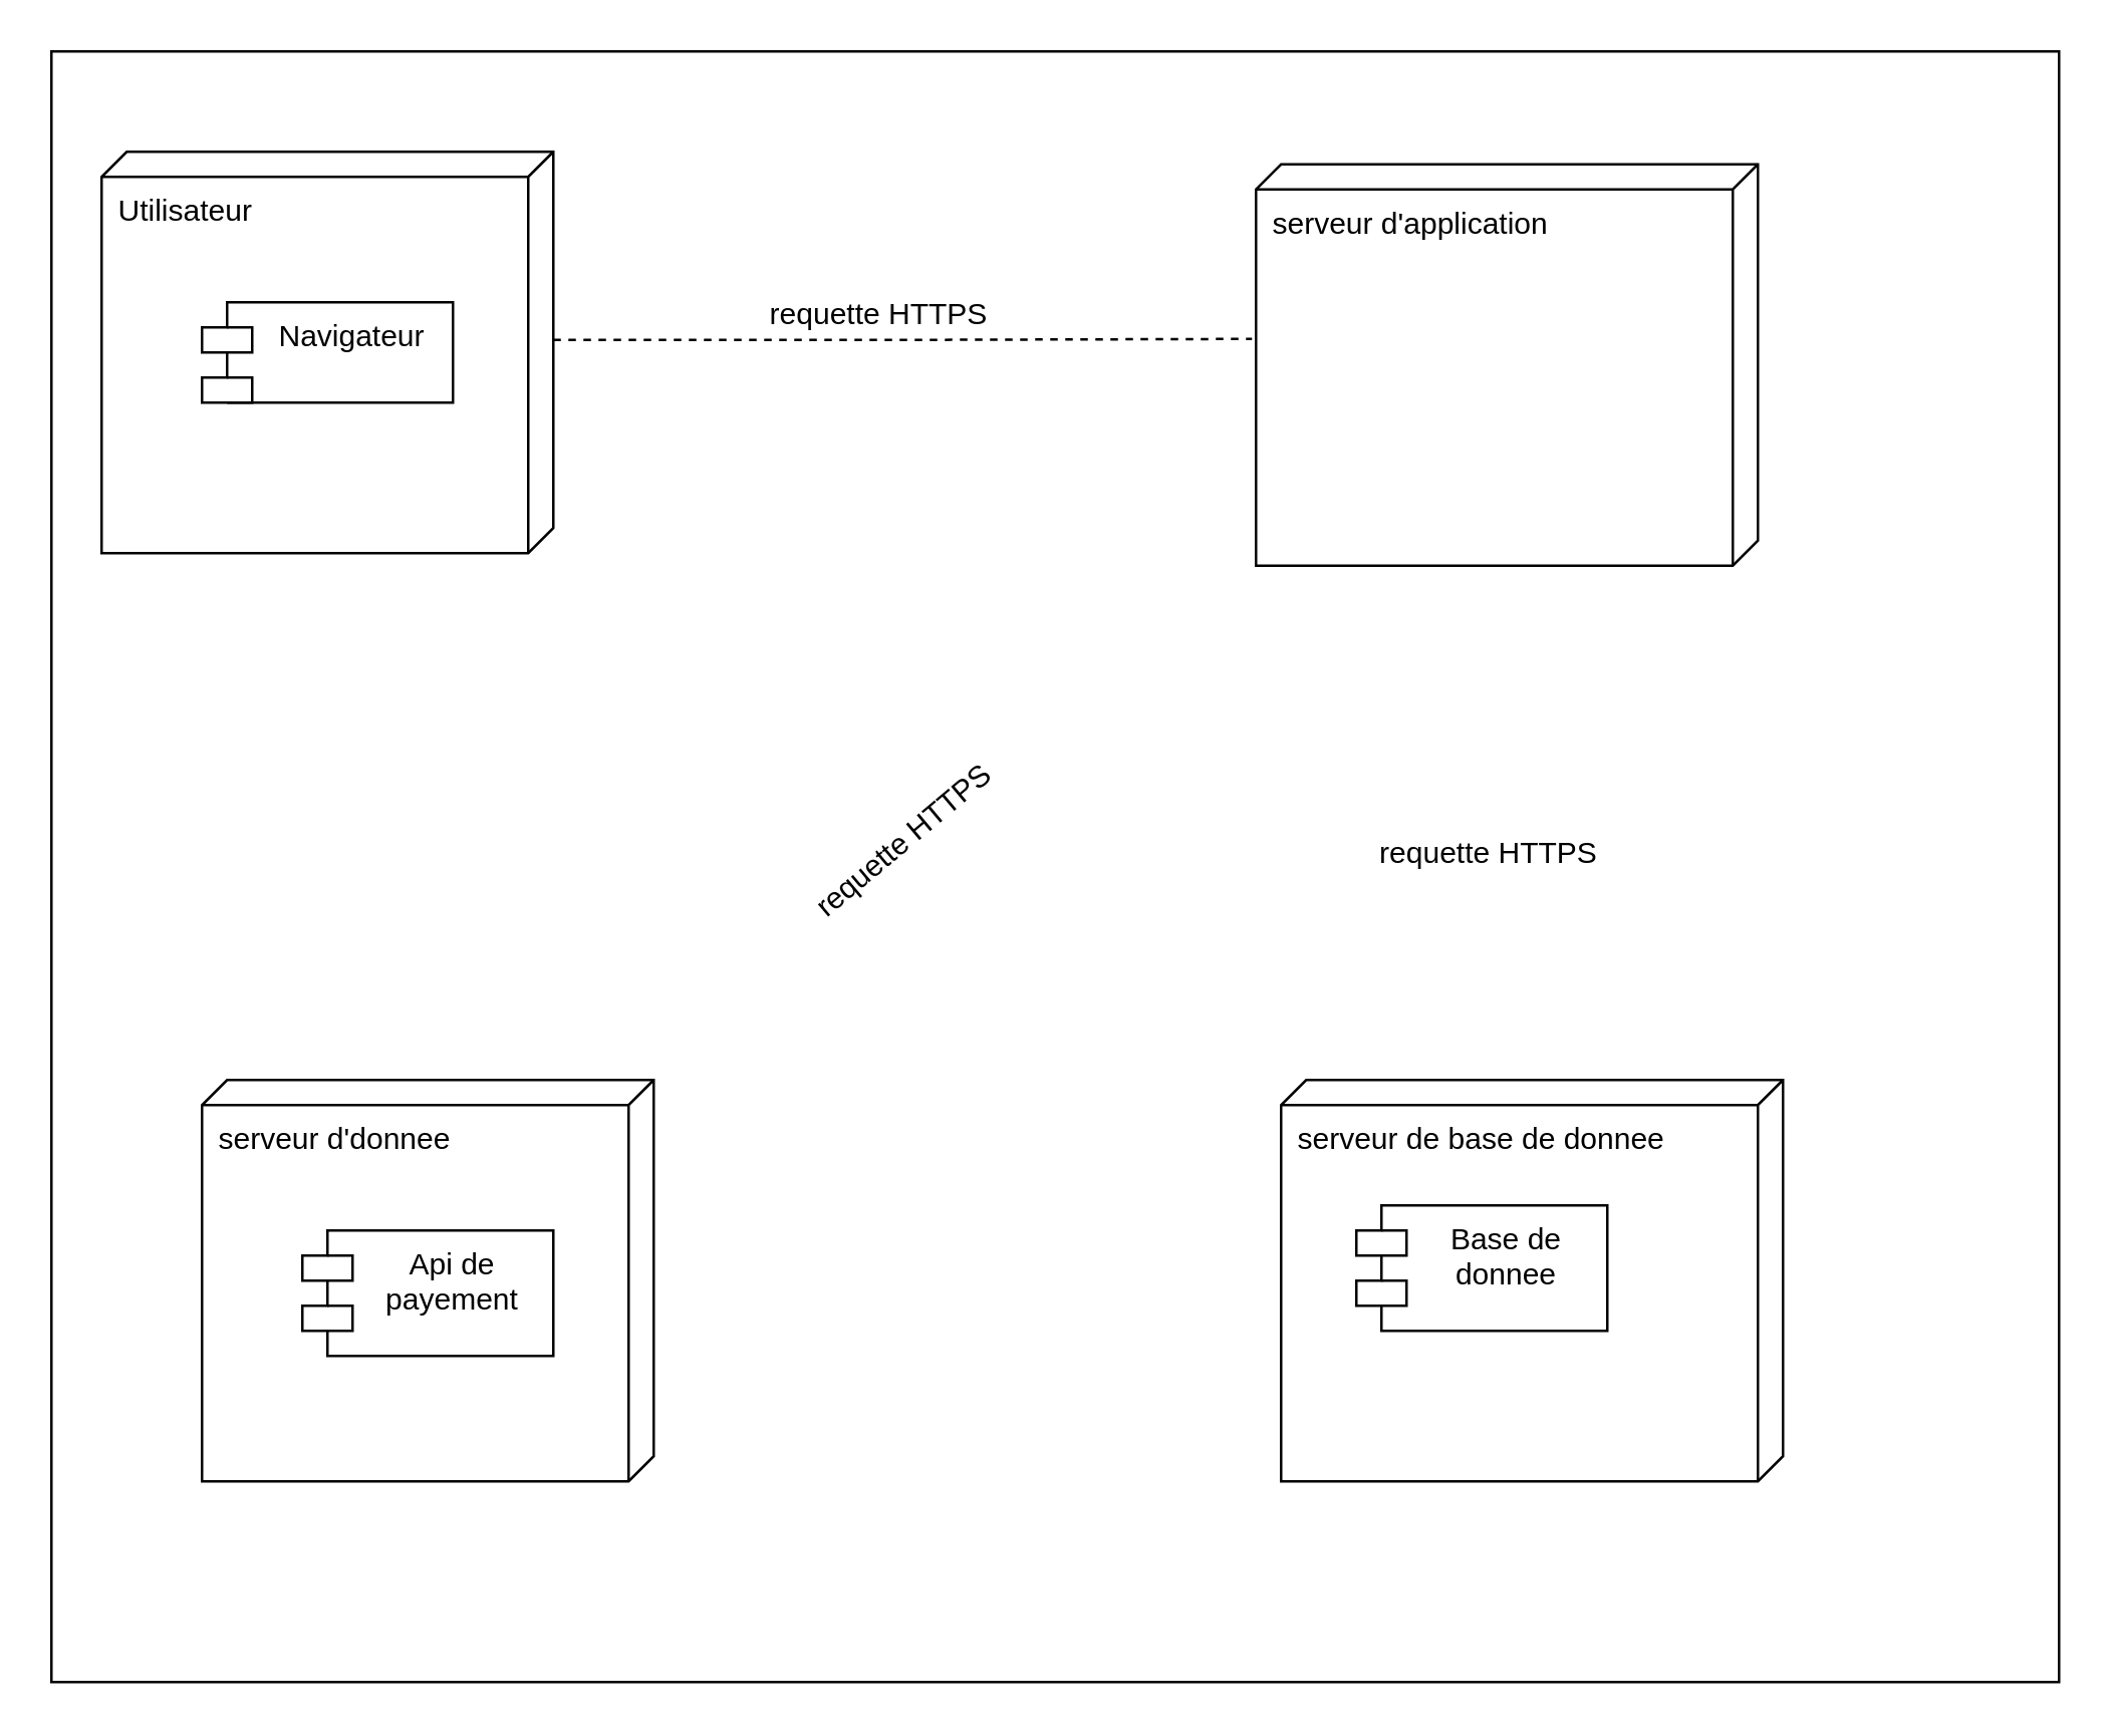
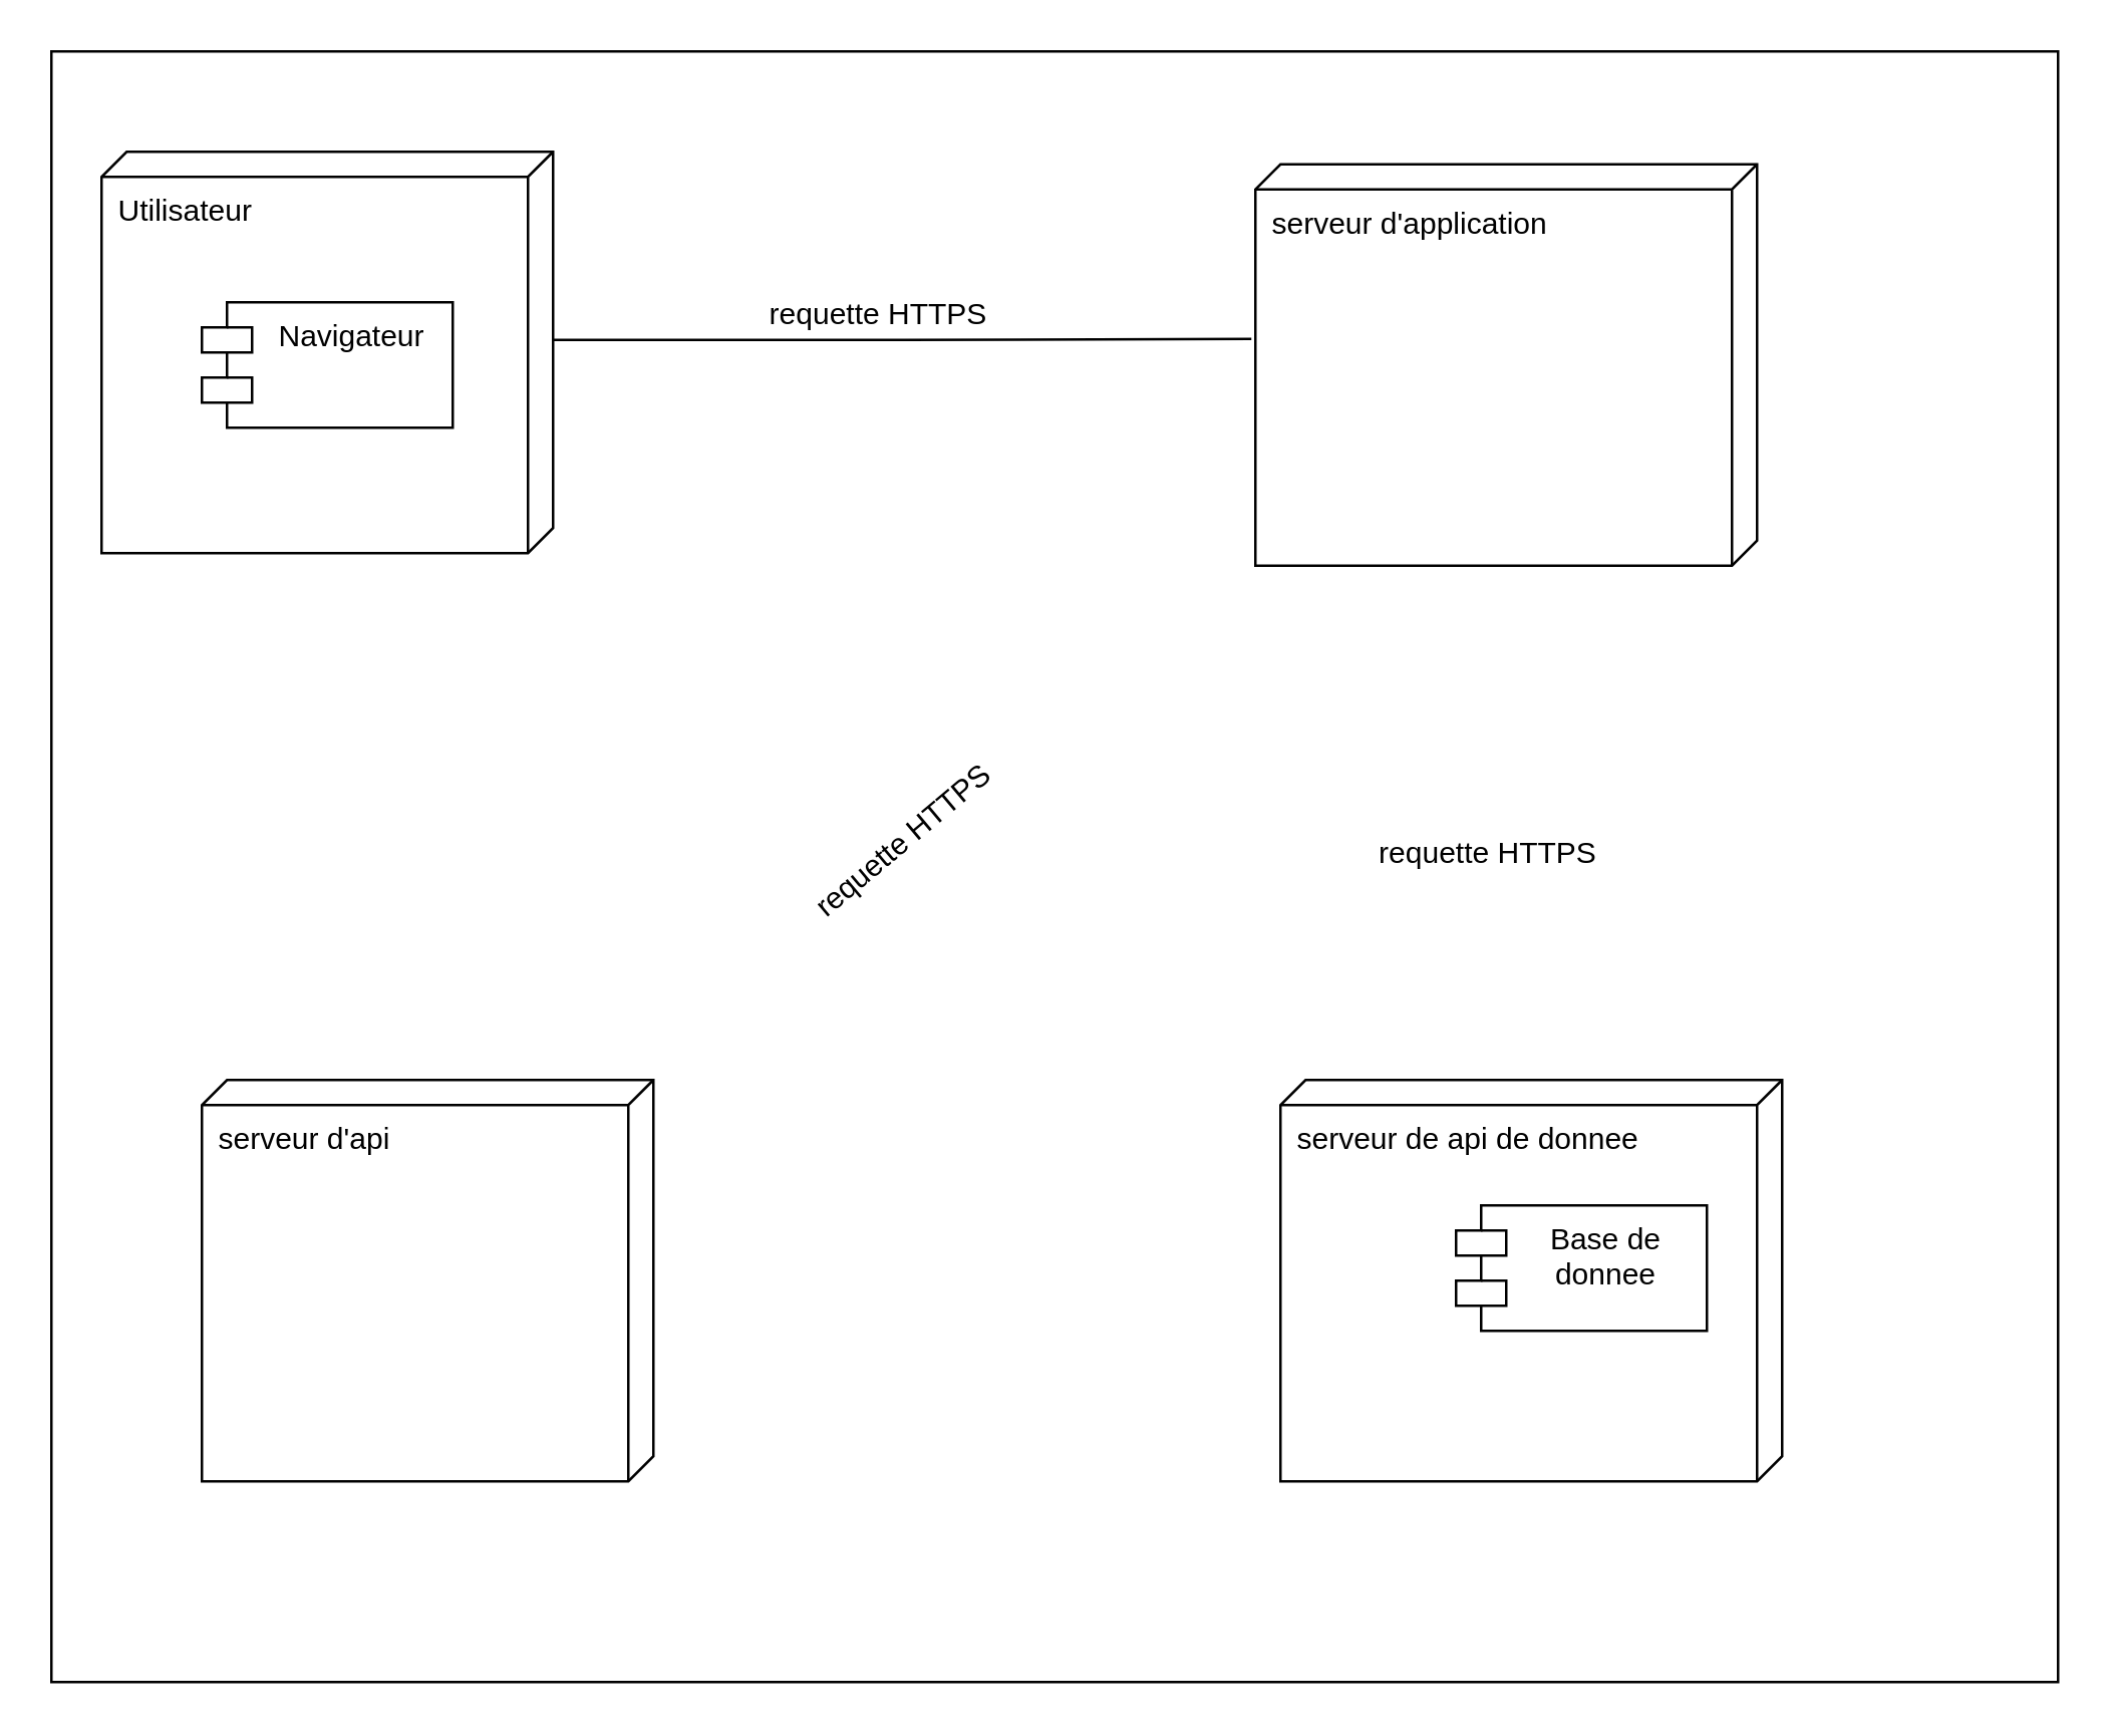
  <mxCell id="0" />
  <mxCell id="1" parent="0" />
  <mxCell id="2" value="" style="rounded=0;whiteSpace=wrap;html=1;" vertex="1" parent="1"><mxGeometry y="20" width="800" height="650" as="geometry" x="20" /></mxCell>
- <mxCell id="3" style="edgeStyle=orthogonalEdgeStyle;rounded=0;orthogonalLoop=1;jettySize=auto;html=1;exitX=0;exitY=0;exitDx=75;exitDy=0;exitPerimeter=0;entryX=0.435;entryY=1.008;entryDx=0;entryDy=0;entryPerimeter=0;endArrow=none;endFill=0;dashed=1;" edge="1" parent="1" source="4" target="5"><mxGeometry relative="1" as="geometry" /></mxCell>
+ <mxCell id="3" style="edgeStyle=orthogonalEdgeStyle;rounded=0;orthogonalLoop=1;jettySize=auto;html=1;exitX=0;exitY=0;exitDx=75;exitDy=0;exitPerimeter=0;entryX=0.435;entryY=1.008;entryDx=0;entryDy=0;entryPerimeter=0;endArrow=none;endFill=0;" edge="1" parent="1" source="4" target="5"><mxGeometry relative="1" as="geometry" /></mxCell>
  <mxCell id="4" value="Utilisateur" style="verticalAlign=top;align=left;shape=cube;size=10;direction=south;fontStyle=0;html=1;boundedLbl=1;spacingLeft=5;whiteSpace=wrap;" vertex="1" parent="1"><mxGeometry x="40" y="60" width="180" height="160" as="geometry" /></mxCell>
  <mxCell id="5" value="serveur d'application" style="verticalAlign=top;align=left;shape=cube;size=10;direction=south;fontStyle=0;html=1;boundedLbl=1;spacingLeft=5;whiteSpace=wrap;" vertex="1" parent="1"><mxGeometry x="500" y="65" width="200" height="160" as="geometry" /></mxCell>
- <mxCell id="6" value="Navigateur" style="shape=module;align=left;spacingLeft=20;align=center;verticalAlign=top;whiteSpace=wrap;html=1;" vertex="1" parent="1"><mxGeometry x="80" y="120" width="100" height="40" as="geometry" /></mxCell>
- <mxCell id="7" value="serveur de base de donnee" style="verticalAlign=top;align=left;shape=cube;size=10;direction=south;fontStyle=0;html=1;boundedLbl=1;spacingLeft=5;whiteSpace=wrap;" vertex="1" parent="1"><mxGeometry x="510" y="430" width="200" height="160" as="geometry" /></mxCell>
- <mxCell id="8" value="Base de donnee" style="shape=module;align=left;spacingLeft=20;align=center;verticalAlign=top;whiteSpace=wrap;html=1;" vertex="1" parent="1"><mxGeometry x="540" y="480" width="100" height="50" as="geometry" /></mxCell>
- <mxCell id="9" value="serveur d'donnee" style="verticalAlign=top;align=left;shape=cube;size=10;direction=south;fontStyle=0;html=1;boundedLbl=1;spacingLeft=5;whiteSpace=wrap;" vertex="1" parent="1"><mxGeometry x="80" y="430" width="180" height="160" as="geometry" /></mxCell>
- <mxCell id="10" value="Api de payement" style="shape=module;align=left;spacingLeft=20;align=center;verticalAlign=top;whiteSpace=wrap;html=1;" vertex="1" parent="1"><mxGeometry x="120" y="490" width="100" height="50" as="geometry" /></mxCell>
+ <mxCell id="6" value="Navigateur" style="shape=module;align=left;spacingLeft=20;align=center;verticalAlign=top;whiteSpace=wrap;html=1;" vertex="1" parent="1"><mxGeometry x="80" y="120" width="100" height="50" as="geometry" /></mxCell>
+ <mxCell id="7" value="serveur de api de donnee" style="verticalAlign=top;align=left;shape=cube;size=10;direction=south;fontStyle=0;html=1;boundedLbl=1;spacingLeft=5;whiteSpace=wrap;" vertex="1" parent="1"><mxGeometry x="510" y="430" width="200" height="160" as="geometry" /></mxCell>
+ <mxCell id="8" value="Base de donnee" style="shape=module;align=left;spacingLeft=20;align=center;verticalAlign=top;whiteSpace=wrap;html=1;" vertex="1" parent="1"><mxGeometry x="580" y="480" width="100" height="50" as="geometry" /></mxCell>
+ <mxCell id="9" value="serveur d'api" style="verticalAlign=top;align=left;shape=cube;size=10;direction=south;fontStyle=0;html=1;boundedLbl=1;spacingLeft=5;whiteSpace=wrap;" vertex="1" parent="1"><mxGeometry x="80" y="430" width="180" height="160" as="geometry" /></mxCell>
  <mxCell id="11" value="requette HTTPS" style="text;html=1;strokeColor=none;fillColor=none;align=center;verticalAlign=middle;whiteSpace=wrap;rounded=0;" vertex="1" parent="1"><mxGeometry x="290" y="110" width="120" height="30" as="geometry" /></mxCell>
  <mxCell id="12" value="requette HTTPS" style="text;html=1;strokeColor=none;fillColor=none;align=center;verticalAlign=middle;whiteSpace=wrap;rounded=0;rotation=-40;" vertex="1" parent="1"><mxGeometry x="300" y="320" width="120" height="30" as="geometry" /></mxCell>
  <mxCell id="13" value="requette HTTPS" style="text;html=1;strokeColor=none;fillColor=none;align=center;verticalAlign=middle;whiteSpace=wrap;rounded=0;rotation=0;" vertex="1" parent="1"><mxGeometry x="533" y="325" width="120" height="30" as="geometry" /></mxCell>
